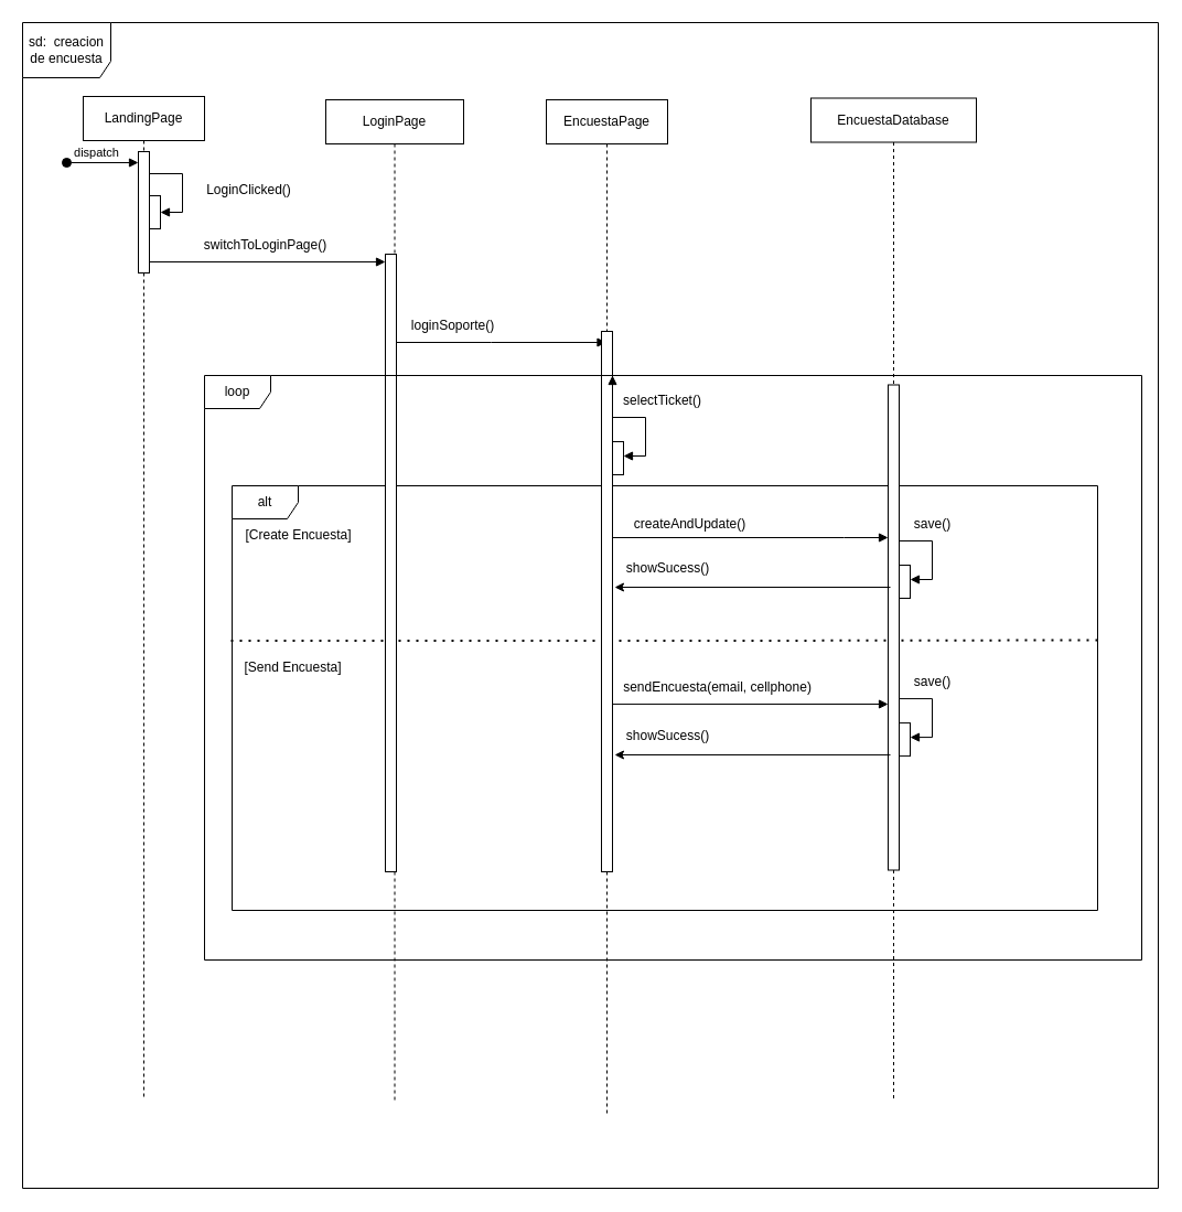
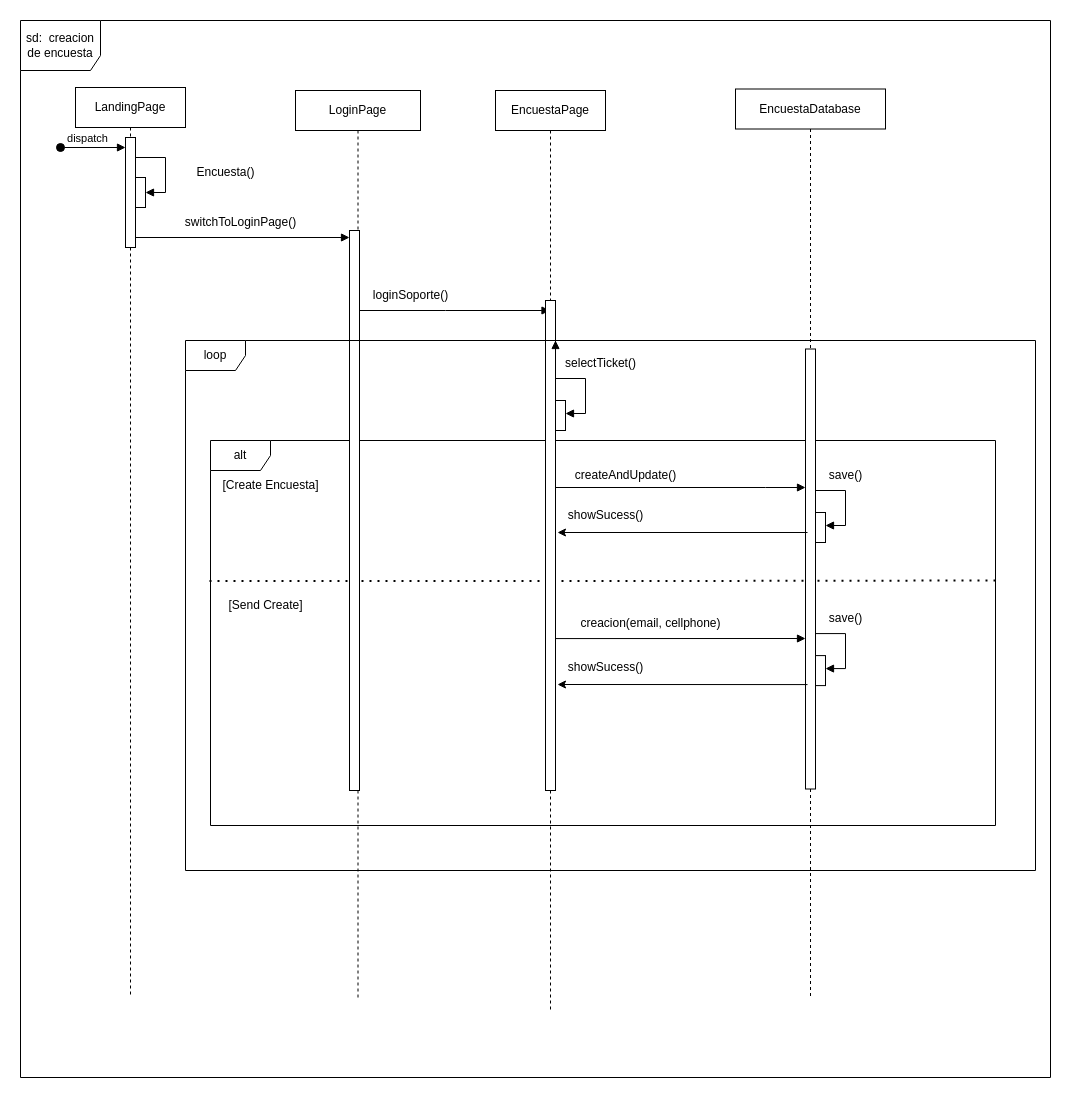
  <mxCell id="0" />
  <mxCell id="1" parent="0" />
  <mxCell id="2" value="sd:&amp;nbsp; creacion de encuesta" style="shape=umlFrame;whiteSpace=wrap;html=1;pointerEvents=0;width=80;height=50;" vertex="1" parent="1"><mxGeometry x="20" y="20" width="1030" height="1057" as="geometry" /></mxCell>
- <mxCell id="3" value="LoginClicked()" style="text;html=1;align=center;verticalAlign=middle;resizable=0;points=[];autosize=1;strokeColor=none;fillColor=none;" vertex="1" parent="1"><mxGeometry x="175" y="157" width="100" height="30" as="geometry" /></mxCell>
+ <mxCell id="3" value="Encuesta()" style="text;html=1;align=center;verticalAlign=middle;resizable=0;points=[];autosize=1;strokeColor=none;fillColor=none;" vertex="1" parent="1"><mxGeometry x="175" y="157" width="100" height="30" as="geometry" /></mxCell>
  <mxCell id="4" value="switchToLoginPage()" style="text;html=1;align=center;verticalAlign=middle;resizable=0;points=[];autosize=1;strokeColor=none;fillColor=none;" vertex="1" parent="1"><mxGeometry x="175" y="207" width="130" height="30" as="geometry" /></mxCell>
  <mxCell id="5" value="" style="html=1;verticalAlign=bottom;endArrow=block;edgeStyle=elbowEdgeStyle;elbow=vertical;curved=0;rounded=0;" edge="1" parent="1" source="14" target="19"><mxGeometry relative="1" as="geometry"><mxPoint x="142.5" y="237" as="sourcePoint" /><Array as="points"><mxPoint x="240.5" y="237" /></Array><mxPoint x="337.5" y="237" as="targetPoint" /></mxGeometry></mxCell>
  <mxCell id="6" value="loginSoporte()" style="text;html=1;align=center;verticalAlign=middle;resizable=0;points=[];autosize=1;strokeColor=none;fillColor=none;" vertex="1" parent="1"><mxGeometry x="360" y="280" width="100" height="30" as="geometry" /></mxCell>
  <mxCell id="7" value="" style="html=1;verticalAlign=bottom;endArrow=block;edgeStyle=elbowEdgeStyle;elbow=horizontal;curved=0;rounded=0;" edge="1" parent="1" source="18" target="20"><mxGeometry relative="1" as="geometry"><mxPoint x="340" y="277" as="sourcePoint" /><Array as="points"><mxPoint x="445" y="310" /><mxPoint x="375" y="277" /></Array><mxPoint x="350" y="272" as="targetPoint" /></mxGeometry></mxCell>
  <mxCell id="8" value="alt" style="shape=umlFrame;whiteSpace=wrap;html=1;pointerEvents=0;width=60;height=30;" vertex="1" parent="1"><mxGeometry x="210" y="440" width="785" height="385" as="geometry" /></mxCell>
  <mxCell id="9" value="selectTicket()" style="text;html=1;align=center;verticalAlign=middle;resizable=0;points=[];autosize=1;strokeColor=none;fillColor=none;" vertex="1" parent="1"><mxGeometry x="555" y="348" width="90" height="30" as="geometry" /></mxCell>
  <mxCell id="10" value="" style="html=1;verticalAlign=bottom;endArrow=block;edgeStyle=elbowEdgeStyle;elbow=vertical;curved=0;rounded=0;" edge="1" parent="1"><mxGeometry relative="1" as="geometry"><mxPoint x="550" y="487" as="sourcePoint" /><Array as="points"><mxPoint x="765" y="487" /></Array><mxPoint x="805" y="487" as="targetPoint" /></mxGeometry></mxCell>
  <mxCell id="11" value="createAndUpdate()" style="text;html=1;align=center;verticalAlign=middle;resizable=0;points=[];autosize=1;strokeColor=none;fillColor=none;" vertex="1" parent="1"><mxGeometry x="565" y="460" width="120" height="30" as="geometry" /></mxCell>
  <mxCell id="12" value="" style="endArrow=none;dashed=1;html=1;dashPattern=1 3;strokeWidth=2;rounded=0;entryX=-0.003;entryY=0.343;entryDx=0;entryDy=0;entryPerimeter=0;" edge="1" parent="1"><mxGeometry width="50" height="50" relative="1" as="geometry"><mxPoint x="995" y="580" as="sourcePoint" /><mxPoint x="208.45" y="580.415" as="targetPoint" /><Array as="points"><mxPoint x="596.45" y="580.59" /></Array></mxGeometry></mxCell>
  <mxCell id="13" value="LandingPage" style="shape=umlLifeline;perimeter=lifelinePerimeter;whiteSpace=wrap;html=1;container=0;dropTarget=0;collapsible=0;recursiveResize=0;outlineConnect=0;portConstraint=eastwest;newEdgeStyle={&quot;edgeStyle&quot;:&quot;elbowEdgeStyle&quot;,&quot;elbow&quot;:&quot;vertical&quot;,&quot;curved&quot;:0,&quot;rounded&quot;:0};" vertex="1" parent="1"><mxGeometry x="75" y="87" width="110" height="910" as="geometry" /></mxCell>
  <mxCell id="14" value="" style="html=1;points=[];perimeter=orthogonalPerimeter;outlineConnect=0;targetShapes=umlLifeline;portConstraint=eastwest;newEdgeStyle={&quot;edgeStyle&quot;:&quot;elbowEdgeStyle&quot;,&quot;elbow&quot;:&quot;vertical&quot;,&quot;curved&quot;:0,&quot;rounded&quot;:0};" vertex="1" parent="13"><mxGeometry x="50" y="50" width="10" height="110" as="geometry" /></mxCell>
  <mxCell id="15" value="dispatch" style="html=1;verticalAlign=bottom;startArrow=oval;endArrow=block;startSize=8;edgeStyle=elbowEdgeStyle;elbow=vertical;curved=0;rounded=0;" edge="1" parent="13" target="14"><mxGeometry x="-0.167" relative="1" as="geometry"><mxPoint x="-15" y="60" as="sourcePoint" /><mxPoint x="45" y="60.103" as="targetPoint" /><mxPoint as="offset" /></mxGeometry></mxCell>
  <mxCell id="16" value="" style="html=1;points=[];perimeter=orthogonalPerimeter;outlineConnect=0;targetShapes=umlLifeline;portConstraint=eastwest;newEdgeStyle={&quot;edgeStyle&quot;:&quot;elbowEdgeStyle&quot;,&quot;elbow&quot;:&quot;vertical&quot;,&quot;curved&quot;:0,&quot;rounded&quot;:0};" vertex="1" parent="13"><mxGeometry x="60" y="90" width="10" height="30" as="geometry" /></mxCell>
  <mxCell id="17" value="" style="html=1;verticalAlign=bottom;endArrow=block;edgeStyle=elbowEdgeStyle;elbow=horizontal;curved=0;rounded=0;" edge="1" parent="13" source="14" target="16"><mxGeometry relative="1" as="geometry"><mxPoint x="80" y="70" as="sourcePoint" /><Array as="points"><mxPoint x="90" y="70" /></Array><mxPoint x="275" y="70" as="targetPoint" /></mxGeometry></mxCell>
  <mxCell id="18" value="LoginPage" style="shape=umlLifeline;perimeter=lifelinePerimeter;whiteSpace=wrap;html=1;container=0;dropTarget=0;collapsible=0;recursiveResize=0;outlineConnect=0;portConstraint=eastwest;newEdgeStyle={&quot;edgeStyle&quot;:&quot;elbowEdgeStyle&quot;,&quot;elbow&quot;:&quot;vertical&quot;,&quot;curved&quot;:0,&quot;rounded&quot;:0};size=40;" vertex="1" parent="1"><mxGeometry x="295" y="90" width="125" height="907" as="geometry" /></mxCell>
  <mxCell id="19" value="" style="html=1;points=[];perimeter=orthogonalPerimeter;outlineConnect=0;targetShapes=umlLifeline;portConstraint=eastwest;newEdgeStyle={&quot;edgeStyle&quot;:&quot;elbowEdgeStyle&quot;,&quot;elbow&quot;:&quot;vertical&quot;,&quot;curved&quot;:0,&quot;rounded&quot;:0};" vertex="1" parent="18"><mxGeometry x="54" y="140" width="10" height="560" as="geometry" /></mxCell>
  <mxCell id="20" value="EncuestaPage" style="shape=umlLifeline;perimeter=lifelinePerimeter;whiteSpace=wrap;html=1;container=0;dropTarget=0;collapsible=0;recursiveResize=0;outlineConnect=0;portConstraint=eastwest;newEdgeStyle={&quot;edgeStyle&quot;:&quot;elbowEdgeStyle&quot;,&quot;elbow&quot;:&quot;vertical&quot;,&quot;curved&quot;:0,&quot;rounded&quot;:0};" vertex="1" parent="1"><mxGeometry x="495" y="90" width="110" height="920" as="geometry" /></mxCell>
  <mxCell id="21" value="" style="html=1;points=[];perimeter=orthogonalPerimeter;outlineConnect=0;targetShapes=umlLifeline;portConstraint=eastwest;newEdgeStyle={&quot;edgeStyle&quot;:&quot;elbowEdgeStyle&quot;,&quot;elbow&quot;:&quot;vertical&quot;,&quot;curved&quot;:0,&quot;rounded&quot;:0};" vertex="1" parent="20"><mxGeometry x="50" y="210" width="10" height="490" as="geometry" /></mxCell>
  <mxCell id="22" value="EncuestaDatabase" style="shape=umlLifeline;perimeter=lifelinePerimeter;whiteSpace=wrap;html=1;container=0;dropTarget=0;collapsible=0;recursiveResize=0;outlineConnect=0;portConstraint=eastwest;newEdgeStyle={&quot;edgeStyle&quot;:&quot;elbowEdgeStyle&quot;,&quot;elbow&quot;:&quot;vertical&quot;,&quot;curved&quot;:0,&quot;rounded&quot;:0};" vertex="1" parent="1"><mxGeometry x="735" y="88.5" width="150" height="907" as="geometry" /></mxCell>
  <mxCell id="23" value="" style="html=1;points=[];perimeter=orthogonalPerimeter;outlineConnect=0;targetShapes=umlLifeline;portConstraint=eastwest;newEdgeStyle={&quot;edgeStyle&quot;:&quot;elbowEdgeStyle&quot;,&quot;elbow&quot;:&quot;vertical&quot;,&quot;curved&quot;:0,&quot;rounded&quot;:0};" vertex="1" parent="22"><mxGeometry x="70" y="260" width="10" height="440" as="geometry" /></mxCell>
  <mxCell id="24" value="loop" style="shape=umlFrame;whiteSpace=wrap;html=1;pointerEvents=0;width=60;height=30;" vertex="1" parent="1"><mxGeometry x="185" y="340" width="850" height="530" as="geometry" /></mxCell>
  <mxCell id="25" value="" style="html=1;verticalAlign=bottom;endArrow=block;edgeStyle=elbowEdgeStyle;elbow=vertical;curved=0;rounded=0;" edge="1" parent="1" target="24"><mxGeometry relative="1" as="geometry"><mxPoint x="555" y="562.91" as="sourcePoint" /><Array as="points" /><mxPoint x="765" y="563" as="targetPoint" /></mxGeometry></mxCell>
- <mxCell id="26" value="sendEncuesta(email, cellphone)" style="text;html=1;align=center;verticalAlign=middle;resizable=0;points=[];autosize=1;strokeColor=none;fillColor=none;" vertex="1" parent="1"><mxGeometry x="555" y="608" width="190" height="30" as="geometry" /></mxCell>
+ <mxCell id="26" value="creacion(email, cellphone)" style="text;html=1;align=center;verticalAlign=middle;resizable=0;points=[];autosize=1;strokeColor=none;fillColor=none;" vertex="1" parent="1"><mxGeometry x="555" y="608" width="190" height="30" as="geometry" /></mxCell>
  <mxCell id="27" value="" style="html=1;verticalAlign=bottom;endArrow=block;edgeStyle=elbowEdgeStyle;elbow=vertical;curved=0;rounded=0;" edge="1" parent="1"><mxGeometry relative="1" as="geometry"><mxPoint x="555" y="638.08" as="sourcePoint" /><Array as="points"><mxPoint x="925" y="638" /></Array><mxPoint x="805" y="638" as="targetPoint" /></mxGeometry></mxCell>
  <mxCell id="28" style="edgeStyle=elbowEdgeStyle;rounded=0;orthogonalLoop=1;jettySize=auto;html=1;elbow=vertical;curved=0;" edge="1" parent="1"><mxGeometry relative="1" as="geometry"><mxPoint x="807" y="684.09" as="sourcePoint" /><mxPoint x="557" y="684.089" as="targetPoint" /></mxGeometry></mxCell>
  <mxCell id="29" value="showSucess()" style="text;html=1;align=center;verticalAlign=middle;resizable=0;points=[];autosize=1;strokeColor=none;fillColor=none;" vertex="1" parent="1"><mxGeometry x="555" y="652.09" width="100" height="30" as="geometry" /></mxCell>
  <mxCell id="30" value="" style="html=1;verticalAlign=bottom;endArrow=block;edgeStyle=elbowEdgeStyle;elbow=horizontal;curved=0;rounded=0;" edge="1" parent="1"><mxGeometry relative="1" as="geometry"><mxPoint x="555" y="378" as="sourcePoint" /><Array as="points"><mxPoint x="585" y="378" /></Array><mxPoint x="565" y="413" as="targetPoint" /></mxGeometry></mxCell>
  <mxCell id="31" value="" style="html=1;points=[];perimeter=orthogonalPerimeter;outlineConnect=0;targetShapes=umlLifeline;portConstraint=eastwest;newEdgeStyle={&quot;edgeStyle&quot;:&quot;elbowEdgeStyle&quot;,&quot;elbow&quot;:&quot;vertical&quot;,&quot;curved&quot;:0,&quot;rounded&quot;:0};" vertex="1" parent="1"><mxGeometry x="555" y="400" width="10" height="30" as="geometry" /></mxCell>
  <mxCell id="32" value="save()" style="text;html=1;align=center;verticalAlign=middle;resizable=0;points=[];autosize=1;strokeColor=none;fillColor=none;" vertex="1" parent="1"><mxGeometry x="815" y="460" width="60" height="30" as="geometry" /></mxCell>
  <mxCell id="33" value="" style="html=1;verticalAlign=bottom;endArrow=block;edgeStyle=elbowEdgeStyle;elbow=horizontal;curved=0;rounded=0;" edge="1" parent="1"><mxGeometry relative="1" as="geometry"><mxPoint x="815" y="490" as="sourcePoint" /><Array as="points"><mxPoint x="845" y="490" /></Array><mxPoint x="825" y="525" as="targetPoint" /></mxGeometry></mxCell>
  <mxCell id="34" value="" style="html=1;points=[];perimeter=orthogonalPerimeter;outlineConnect=0;targetShapes=umlLifeline;portConstraint=eastwest;newEdgeStyle={&quot;edgeStyle&quot;:&quot;elbowEdgeStyle&quot;,&quot;elbow&quot;:&quot;vertical&quot;,&quot;curved&quot;:0,&quot;rounded&quot;:0};" vertex="1" parent="1"><mxGeometry x="815" y="512" width="10" height="30" as="geometry" /></mxCell>
  <mxCell id="35" value="save()" style="text;html=1;align=center;verticalAlign=middle;resizable=0;points=[];autosize=1;strokeColor=none;fillColor=none;" vertex="1" parent="1"><mxGeometry x="815" y="603.09" width="60" height="30" as="geometry" /></mxCell>
  <mxCell id="36" value="" style="html=1;verticalAlign=bottom;endArrow=block;edgeStyle=elbowEdgeStyle;elbow=horizontal;curved=0;rounded=0;" edge="1" parent="1"><mxGeometry relative="1" as="geometry"><mxPoint x="815" y="633.09" as="sourcePoint" /><Array as="points"><mxPoint x="845" y="633.09" /></Array><mxPoint x="825" y="668.09" as="targetPoint" /></mxGeometry></mxCell>
  <mxCell id="37" value="" style="html=1;points=[];perimeter=orthogonalPerimeter;outlineConnect=0;targetShapes=umlLifeline;portConstraint=eastwest;newEdgeStyle={&quot;edgeStyle&quot;:&quot;elbowEdgeStyle&quot;,&quot;elbow&quot;:&quot;vertical&quot;,&quot;curved&quot;:0,&quot;rounded&quot;:0};" vertex="1" parent="1"><mxGeometry x="815" y="655.09" width="10" height="30" as="geometry" /></mxCell>
  <mxCell id="38" style="edgeStyle=elbowEdgeStyle;rounded=0;orthogonalLoop=1;jettySize=auto;html=1;elbow=vertical;curved=0;" edge="1" parent="1"><mxGeometry relative="1" as="geometry"><mxPoint x="807" y="532" as="sourcePoint" /><mxPoint x="557" y="531.999" as="targetPoint" /></mxGeometry></mxCell>
  <mxCell id="39" value="showSucess()" style="text;html=1;align=center;verticalAlign=middle;resizable=0;points=[];autosize=1;strokeColor=none;fillColor=none;" vertex="1" parent="1"><mxGeometry x="555" y="500" width="100" height="30" as="geometry" /></mxCell>
  <mxCell id="40" value="[Create Encuesta]" style="text;html=1;align=center;verticalAlign=middle;resizable=0;points=[];autosize=1;strokeColor=none;fillColor=none;" vertex="1" parent="1"><mxGeometry x="210" y="470" width="120" height="30" as="geometry" /></mxCell>
- <mxCell id="41" value="[Send Encuesta&lt;span style=&quot;background-color: initial;&quot;&gt;]&lt;/span&gt;" style="text;html=1;align=center;verticalAlign=middle;resizable=0;points=[];autosize=1;strokeColor=none;fillColor=none;" vertex="1" parent="1"><mxGeometry x="210" y="590" width="110" height="30" as="geometry" /></mxCell>
+ <mxCell id="41" value="[Send Create&lt;span style=&quot;background-color: initial;&quot;&gt;]&lt;/span&gt;" style="text;html=1;align=center;verticalAlign=middle;resizable=0;points=[];autosize=1;strokeColor=none;fillColor=none;" vertex="1" parent="1"><mxGeometry x="210" y="590" width="110" height="30" as="geometry" /></mxCell>
